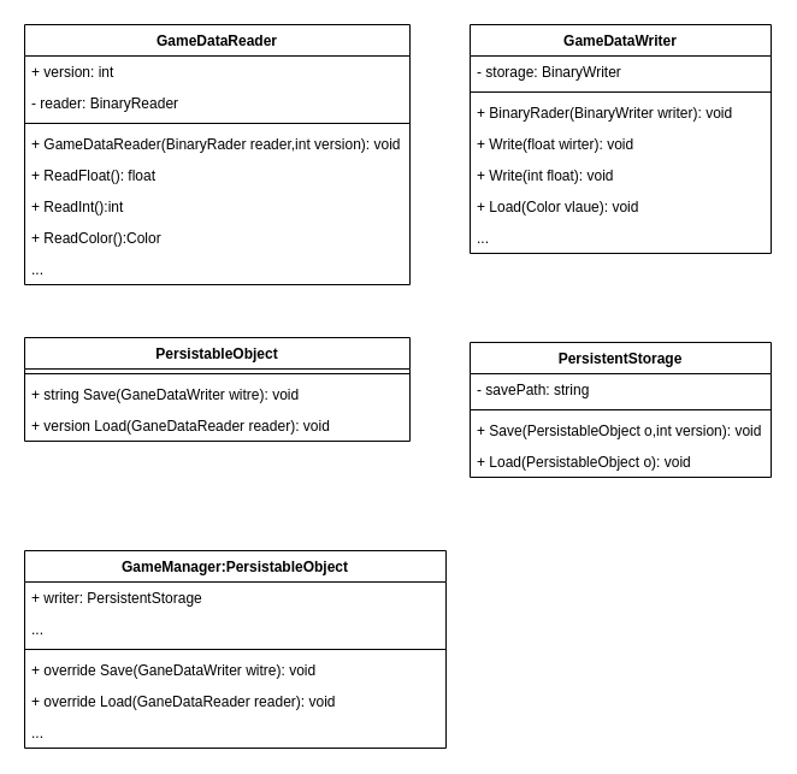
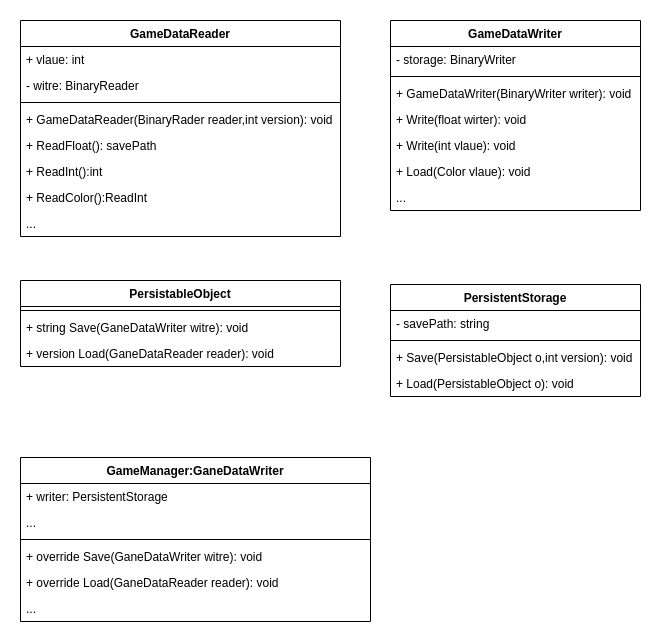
  <mxCell id="0" />
  <mxCell id="1" parent="0" />
  <mxCell id="2" value="GameDataReader" style="swimlane;fontStyle=1;align=center;verticalAlign=top;childLayout=stackLayout;horizontal=1;startSize=26;horizontalStack=0;resizeParent=1;resizeParentMax=0;resizeLast=0;collapsible=1;marginBottom=0;" vertex="1" parent="1"><mxGeometry x="20" y="20" width="320" height="216" as="geometry" /></mxCell>
- <mxCell id="3" value="+ version: int" style="text;strokeColor=none;fillColor=none;align=left;verticalAlign=top;spacingLeft=4;spacingRight=4;overflow=hidden;rotatable=0;points=[[0,0.5],[1,0.5]];portConstraint=eastwest;" vertex="1" parent="2"><mxGeometry y="26" width="320" height="26" as="geometry" /></mxCell>
- <mxCell id="4" value="- reader: BinaryReader" style="text;strokeColor=none;fillColor=none;align=left;verticalAlign=top;spacingLeft=4;spacingRight=4;overflow=hidden;rotatable=0;points=[[0,0.5],[1,0.5]];portConstraint=eastwest;" vertex="1" parent="2"><mxGeometry y="52" width="320" height="26" as="geometry" /></mxCell>
+ <mxCell id="3" value="+ vlaue: int" style="text;strokeColor=none;fillColor=none;align=left;verticalAlign=top;spacingLeft=4;spacingRight=4;overflow=hidden;rotatable=0;points=[[0,0.5],[1,0.5]];portConstraint=eastwest;" vertex="1" parent="2"><mxGeometry y="26" width="320" height="26" as="geometry" /></mxCell>
+ <mxCell id="4" value="- witre: BinaryReader" style="text;strokeColor=none;fillColor=none;align=left;verticalAlign=top;spacingLeft=4;spacingRight=4;overflow=hidden;rotatable=0;points=[[0,0.5],[1,0.5]];portConstraint=eastwest;" vertex="1" parent="2"><mxGeometry y="52" width="320" height="26" as="geometry" /></mxCell>
  <mxCell id="5" value="" style="line;strokeWidth=1;fillColor=none;align=left;verticalAlign=middle;spacingTop=-1;spacingLeft=3;spacingRight=3;rotatable=0;labelPosition=right;points=[];portConstraint=eastwest;" vertex="1" parent="2"><mxGeometry y="78" width="320" height="8" as="geometry" /></mxCell>
  <mxCell id="6" value="+ GameDataReader(BinaryRader reader,int version): void" style="text;strokeColor=none;fillColor=none;align=left;verticalAlign=top;spacingLeft=4;spacingRight=4;overflow=hidden;rotatable=0;points=[[0,0.5],[1,0.5]];portConstraint=eastwest;" vertex="1" parent="2"><mxGeometry y="86" width="320" height="26" as="geometry" /></mxCell>
- <mxCell id="7" value="+ ReadFloat(): float" style="text;strokeColor=none;fillColor=none;align=left;verticalAlign=top;spacingLeft=4;spacingRight=4;overflow=hidden;rotatable=0;points=[[0,0.5],[1,0.5]];portConstraint=eastwest;" vertex="1" parent="2"><mxGeometry y="112" width="320" height="26" as="geometry" /></mxCell>
+ <mxCell id="7" value="+ ReadFloat(): savePath" style="text;strokeColor=none;fillColor=none;align=left;verticalAlign=top;spacingLeft=4;spacingRight=4;overflow=hidden;rotatable=0;points=[[0,0.5],[1,0.5]];portConstraint=eastwest;" vertex="1" parent="2"><mxGeometry y="112" width="320" height="26" as="geometry" /></mxCell>
  <mxCell id="8" value="+ ReadInt():int" style="text;strokeColor=none;fillColor=none;align=left;verticalAlign=top;spacingLeft=4;spacingRight=4;overflow=hidden;rotatable=0;points=[[0,0.5],[1,0.5]];portConstraint=eastwest;" vertex="1" parent="2"><mxGeometry y="138" width="320" height="26" as="geometry" /></mxCell>
- <mxCell id="9" value="+ ReadColor():Color" style="text;strokeColor=none;fillColor=none;align=left;verticalAlign=top;spacingLeft=4;spacingRight=4;overflow=hidden;rotatable=0;points=[[0,0.5],[1,0.5]];portConstraint=eastwest;" vertex="1" parent="2"><mxGeometry y="164" width="320" height="26" as="geometry" /></mxCell>
+ <mxCell id="9" value="+ ReadColor():ReadInt" style="text;strokeColor=none;fillColor=none;align=left;verticalAlign=top;spacingLeft=4;spacingRight=4;overflow=hidden;rotatable=0;points=[[0,0.5],[1,0.5]];portConstraint=eastwest;" vertex="1" parent="2"><mxGeometry y="164" width="320" height="26" as="geometry" /></mxCell>
  <mxCell id="10" value="..." style="text;strokeColor=none;fillColor=none;align=left;verticalAlign=top;spacingLeft=4;spacingRight=4;overflow=hidden;rotatable=0;points=[[0,0.5],[1,0.5]];portConstraint=eastwest;" vertex="1" parent="2"><mxGeometry y="190" width="320" height="26" as="geometry" /></mxCell>
  <mxCell id="11" value="GameDataWriter" style="swimlane;fontStyle=1;align=center;verticalAlign=top;childLayout=stackLayout;horizontal=1;startSize=26;horizontalStack=0;resizeParent=1;resizeParentMax=0;resizeLast=0;collapsible=1;marginBottom=0;" vertex="1" parent="1"><mxGeometry x="390" y="20" width="250" height="190" as="geometry" /></mxCell>
  <mxCell id="12" value="- storage: BinaryWriter" style="text;strokeColor=none;fillColor=none;align=left;verticalAlign=top;spacingLeft=4;spacingRight=4;overflow=hidden;rotatable=0;points=[[0,0.5],[1,0.5]];portConstraint=eastwest;" vertex="1" parent="11"><mxGeometry y="26" width="250" height="26" as="geometry" /></mxCell>
  <mxCell id="13" value="" style="line;strokeWidth=1;fillColor=none;align=left;verticalAlign=middle;spacingTop=-1;spacingLeft=3;spacingRight=3;rotatable=0;labelPosition=right;points=[];portConstraint=eastwest;" vertex="1" parent="11"><mxGeometry y="52" width="250" height="8" as="geometry" /></mxCell>
- <mxCell id="14" value="+ BinaryRader(BinaryWriter writer): void" style="text;strokeColor=none;fillColor=none;align=left;verticalAlign=top;spacingLeft=4;spacingRight=4;overflow=hidden;rotatable=0;points=[[0,0.5],[1,0.5]];portConstraint=eastwest;" vertex="1" parent="11"><mxGeometry y="60" width="250" height="26" as="geometry" /></mxCell>
+ <mxCell id="14" value="+ GameDataWriter(BinaryWriter writer): void" style="text;strokeColor=none;fillColor=none;align=left;verticalAlign=top;spacingLeft=4;spacingRight=4;overflow=hidden;rotatable=0;points=[[0,0.5],[1,0.5]];portConstraint=eastwest;" vertex="1" parent="11"><mxGeometry y="60" width="250" height="26" as="geometry" /></mxCell>
  <mxCell id="15" value="+ Write(float wirter): void&#10;" style="text;strokeColor=none;fillColor=none;align=left;verticalAlign=top;spacingLeft=4;spacingRight=4;overflow=hidden;rotatable=0;points=[[0,0.5],[1,0.5]];portConstraint=eastwest;" vertex="1" parent="11"><mxGeometry y="86" width="250" height="26" as="geometry" /></mxCell>
- <mxCell id="16" value="+ Write(int float): void&#10;" style="text;strokeColor=none;fillColor=none;align=left;verticalAlign=top;spacingLeft=4;spacingRight=4;overflow=hidden;rotatable=0;points=[[0,0.5],[1,0.5]];portConstraint=eastwest;" vertex="1" parent="11"><mxGeometry y="112" width="250" height="26" as="geometry" /></mxCell>
+ <mxCell id="16" value="+ Write(int vlaue): void&#10;" style="text;strokeColor=none;fillColor=none;align=left;verticalAlign=top;spacingLeft=4;spacingRight=4;overflow=hidden;rotatable=0;points=[[0,0.5],[1,0.5]];portConstraint=eastwest;" vertex="1" parent="11"><mxGeometry y="112" width="250" height="26" as="geometry" /></mxCell>
  <mxCell id="17" value="+ Load(Color vlaue): void&#10;" style="text;strokeColor=none;fillColor=none;align=left;verticalAlign=top;spacingLeft=4;spacingRight=4;overflow=hidden;rotatable=0;points=[[0,0.5],[1,0.5]];portConstraint=eastwest;" vertex="1" parent="11"><mxGeometry y="138" width="250" height="26" as="geometry" /></mxCell>
  <mxCell id="18" value="..." style="text;strokeColor=none;fillColor=none;align=left;verticalAlign=top;spacingLeft=4;spacingRight=4;overflow=hidden;rotatable=0;points=[[0,0.5],[1,0.5]];portConstraint=eastwest;" vertex="1" parent="11"><mxGeometry y="164" width="250" height="26" as="geometry" /></mxCell>
  <mxCell id="19" value="PersistableObject" style="swimlane;fontStyle=1;align=center;verticalAlign=top;childLayout=stackLayout;horizontal=1;startSize=26;horizontalStack=0;resizeParent=1;resizeParentMax=0;resizeLast=0;collapsible=1;marginBottom=0;" vertex="1" parent="1"><mxGeometry x="20" y="280" width="320" height="86" as="geometry" /></mxCell>
  <mxCell id="20" value="" style="line;strokeWidth=1;fillColor=none;align=left;verticalAlign=middle;spacingTop=-1;spacingLeft=3;spacingRight=3;rotatable=0;labelPosition=right;points=[];portConstraint=eastwest;" vertex="1" parent="19"><mxGeometry y="26" width="320" height="8" as="geometry" /></mxCell>
  <mxCell id="21" value="+ string Save(GaneDataWriter witre): void" style="text;strokeColor=none;fillColor=none;align=left;verticalAlign=top;spacingLeft=4;spacingRight=4;overflow=hidden;rotatable=0;points=[[0,0.5],[1,0.5]];portConstraint=eastwest;" vertex="1" parent="19"><mxGeometry y="34" width="320" height="26" as="geometry" /></mxCell>
  <mxCell id="22" value="+ version Load(GaneDataReader reader): void" style="text;strokeColor=none;fillColor=none;align=left;verticalAlign=top;spacingLeft=4;spacingRight=4;overflow=hidden;rotatable=0;points=[[0,0.5],[1,0.5]];portConstraint=eastwest;" vertex="1" parent="19"><mxGeometry y="60" width="320" height="26" as="geometry" /></mxCell>
  <mxCell id="23" value="PersistentStorage" style="swimlane;fontStyle=1;align=center;verticalAlign=top;childLayout=stackLayout;horizontal=1;startSize=26;horizontalStack=0;resizeParent=1;resizeParentMax=0;resizeLast=0;collapsible=1;marginBottom=0;" vertex="1" parent="1"><mxGeometry x="390" y="284" width="250" height="112" as="geometry" /></mxCell>
  <mxCell id="24" value="- savePath: string" style="text;strokeColor=none;fillColor=none;align=left;verticalAlign=top;spacingLeft=4;spacingRight=4;overflow=hidden;rotatable=0;points=[[0,0.5],[1,0.5]];portConstraint=eastwest;" vertex="1" parent="23"><mxGeometry y="26" width="250" height="26" as="geometry" /></mxCell>
  <mxCell id="25" value="" style="line;strokeWidth=1;fillColor=none;align=left;verticalAlign=middle;spacingTop=-1;spacingLeft=3;spacingRight=3;rotatable=0;labelPosition=right;points=[];portConstraint=eastwest;" vertex="1" parent="23"><mxGeometry y="52" width="250" height="8" as="geometry" /></mxCell>
  <mxCell id="26" value="+ Save(PersistableObject o,int version): void" style="text;strokeColor=none;fillColor=none;align=left;verticalAlign=top;spacingLeft=4;spacingRight=4;overflow=hidden;rotatable=0;points=[[0,0.5],[1,0.5]];portConstraint=eastwest;" vertex="1" parent="23"><mxGeometry y="60" width="250" height="26" as="geometry" /></mxCell>
  <mxCell id="27" value="+ Load(PersistableObject o): void" style="text;strokeColor=none;fillColor=none;align=left;verticalAlign=top;spacingLeft=4;spacingRight=4;overflow=hidden;rotatable=0;points=[[0,0.5],[1,0.5]];portConstraint=eastwest;" vertex="1" parent="23"><mxGeometry y="86" width="250" height="26" as="geometry" /></mxCell>
- <mxCell id="28" value="GameManager:PersistableObject" style="swimlane;fontStyle=1;align=center;verticalAlign=top;childLayout=stackLayout;horizontal=1;startSize=26;horizontalStack=0;resizeParent=1;resizeParentMax=0;resizeLast=0;collapsible=1;marginBottom=0;" vertex="1" parent="1"><mxGeometry x="20" y="457" width="350" height="164" as="geometry" /></mxCell>
+ <mxCell id="28" value="GameManager:GaneDataWriter" style="swimlane;fontStyle=1;align=center;verticalAlign=top;childLayout=stackLayout;horizontal=1;startSize=26;horizontalStack=0;resizeParent=1;resizeParentMax=0;resizeLast=0;collapsible=1;marginBottom=0;" vertex="1" parent="1"><mxGeometry x="20" y="457" width="350" height="164" as="geometry" /></mxCell>
  <mxCell id="29" value="+ writer: PersistentStorage" style="text;strokeColor=none;fillColor=none;align=left;verticalAlign=top;spacingLeft=4;spacingRight=4;overflow=hidden;rotatable=0;points=[[0,0.5],[1,0.5]];portConstraint=eastwest;" vertex="1" parent="28"><mxGeometry y="26" width="350" height="26" as="geometry" /></mxCell>
  <mxCell id="30" value="..." style="text;strokeColor=none;fillColor=none;align=left;verticalAlign=top;spacingLeft=4;spacingRight=4;overflow=hidden;rotatable=0;points=[[0,0.5],[1,0.5]];portConstraint=eastwest;" vertex="1" parent="28"><mxGeometry y="52" width="350" height="26" as="geometry" /></mxCell>
  <mxCell id="31" value="" style="line;strokeWidth=1;fillColor=none;align=left;verticalAlign=middle;spacingTop=-1;spacingLeft=3;spacingRight=3;rotatable=0;labelPosition=right;points=[];portConstraint=eastwest;" vertex="1" parent="28"><mxGeometry y="78" width="350" height="8" as="geometry" /></mxCell>
  <mxCell id="32" value="+ override Save(GaneDataWriter witre): void" style="text;strokeColor=none;fillColor=none;align=left;verticalAlign=top;spacingLeft=4;spacingRight=4;overflow=hidden;rotatable=0;points=[[0,0.5],[1,0.5]];portConstraint=eastwest;" vertex="1" parent="28"><mxGeometry y="86" width="350" height="26" as="geometry" /></mxCell>
  <mxCell id="33" value="+ override Load(GaneDataReader reader): void" style="text;strokeColor=none;fillColor=none;align=left;verticalAlign=top;spacingLeft=4;spacingRight=4;overflow=hidden;rotatable=0;points=[[0,0.5],[1,0.5]];portConstraint=eastwest;" vertex="1" parent="28"><mxGeometry y="112" width="350" height="26" as="geometry" /></mxCell>
  <mxCell id="34" value="..." style="text;strokeColor=none;fillColor=none;align=left;verticalAlign=top;spacingLeft=4;spacingRight=4;overflow=hidden;rotatable=0;points=[[0,0.5],[1,0.5]];portConstraint=eastwest;" vertex="1" parent="28"><mxGeometry y="138" width="350" height="26" as="geometry" /></mxCell>
